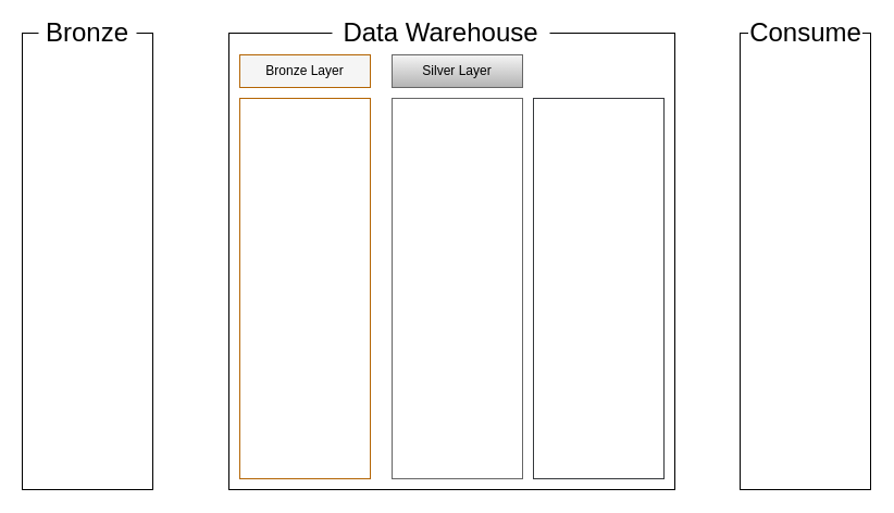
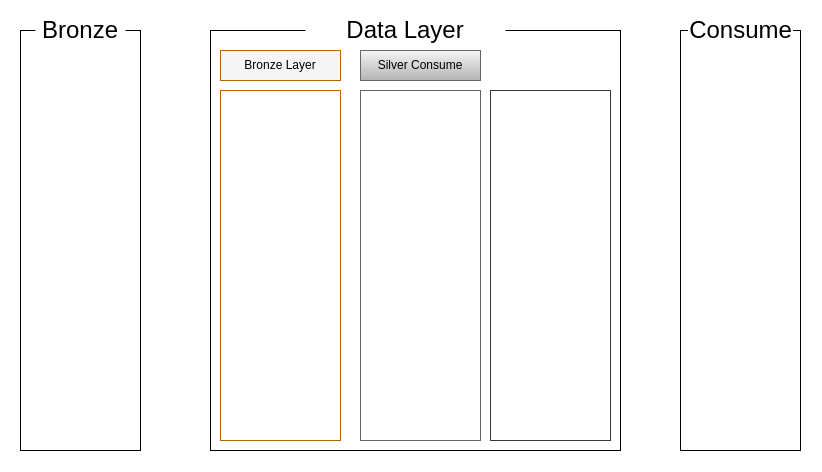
  <mxCell id="0" />
  <mxCell id="1" parent="0" />
  <mxCell id="2" value="" style="rounded=0;whiteSpace=wrap;html=1;fillColor=none;" parent="1" vertex="1"><mxGeometry x="20" y="30" width="120" height="420" as="geometry" /></mxCell>
  <mxCell id="3" value="&lt;font style=&quot;font-size: 24px;&quot;&gt;Bronze&lt;/font&gt;" style="rounded=0;whiteSpace=wrap;html=1;fillColor=default;strokeColor=none;" parent="1" vertex="1"><mxGeometry x="35" y="20" width="90" height="20" as="geometry" /></mxCell>
  <mxCell id="4" value="" style="rounded=0;whiteSpace=wrap;html=1;fillColor=none;" parent="1" vertex="1"><mxGeometry x="210" y="30" width="410" height="420" as="geometry" /></mxCell>
  <mxCell id="5" value="" style="rounded=0;whiteSpace=wrap;html=1;fillColor=none;" parent="1" vertex="1"><mxGeometry x="680" y="30" width="120" height="420" as="geometry" /></mxCell>
  <mxCell id="6" value="&lt;font style=&quot;font-size: 24px;&quot;&gt;Consume&lt;/font&gt;" style="rounded=0;whiteSpace=wrap;html=1;fillColor=default;strokeColor=none;" parent="1" vertex="1"><mxGeometry x="687.5" y="20" width="105" height="20" as="geometry" /></mxCell>
- <mxCell id="7" value="&lt;font style=&quot;font-size: 24px;&quot;&gt;Data Warehouse&lt;/font&gt;" style="rounded=0;whiteSpace=wrap;html=1;fillColor=default;strokeColor=none;" parent="1" vertex="1"><mxGeometry x="305" y="20" width="200" height="20" as="geometry" /></mxCell>
+ <mxCell id="7" value="&lt;font style=&quot;font-size: 24px;&quot;&gt;Data Layer&lt;/font&gt;" style="rounded=0;whiteSpace=wrap;html=1;fillColor=default;strokeColor=none;" parent="1" vertex="1"><mxGeometry x="305" y="20" width="200" height="20" as="geometry" /></mxCell>
  <mxCell id="8" value="Bronze Layer" style="rounded=0;whiteSpace=wrap;html=1;fillColor=#f5f5f5;strokeColor=#b46504;" parent="1" vertex="1"><mxGeometry x="220" y="50" width="120" height="30" as="geometry" /></mxCell>
  <mxCell id="9" value="" style="rounded=0;whiteSpace=wrap;html=1;fillColor=none;strokeColor=#b46504;" parent="1" vertex="1"><mxGeometry x="220" y="90" width="120" height="350" as="geometry" /></mxCell>
- <mxCell id="10" value="Silver&amp;nbsp;Layer" style="rounded=0;whiteSpace=wrap;html=1;fillColor=#f5f5f5;strokeColor=#666666;gradientColor=#b3b3b3;" parent="1" vertex="1"><mxGeometry x="360" y="50" width="120" height="30" as="geometry" /></mxCell>
+ <mxCell id="10" value="Silver&amp;nbsp;Consume" style="rounded=0;whiteSpace=wrap;html=1;fillColor=#f5f5f5;strokeColor=#666666;gradientColor=#b3b3b3;" parent="1" vertex="1"><mxGeometry x="360" y="50" width="120" height="30" as="geometry" /></mxCell>
  <mxCell id="11" value="" style="rounded=0;whiteSpace=wrap;html=1;fillColor=none;strokeColor=#666666;gradientColor=#b3b3b3;" parent="1" vertex="1"><mxGeometry x="360" y="90" width="120" height="350" as="geometry" /></mxCell>
  <mxCell id="12" value="" style="rounded=0;whiteSpace=wrap;html=1;fillColor=none;strokeColor=#36393d;" parent="1" vertex="1"><mxGeometry x="490" y="90" width="120" height="350" as="geometry" /></mxCell>
